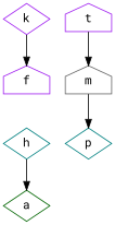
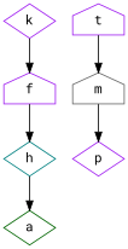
  strict digraph {
    fontname="Roboto Mono"
    rankdir=TB
    node [color=purple fontname="Roboto Mono" shape=diamond]
    edge [fontname="Roboto Mono"]
    n1 [label=k]
    n2 [label=f shape=house]
    n3 [color=teal label=h]
    n4 [label=t shape=house]
    n5 [color=gray40 label=m shape=house]
    n6 [color=darkgreen label=a]
-   n7 [color=teal label=p]
+   n7 [label=p]
    n1 -> n2
+   n2 -> n3
    n3 -> n6
    n4 -> n5
    n5 -> n7
  }
